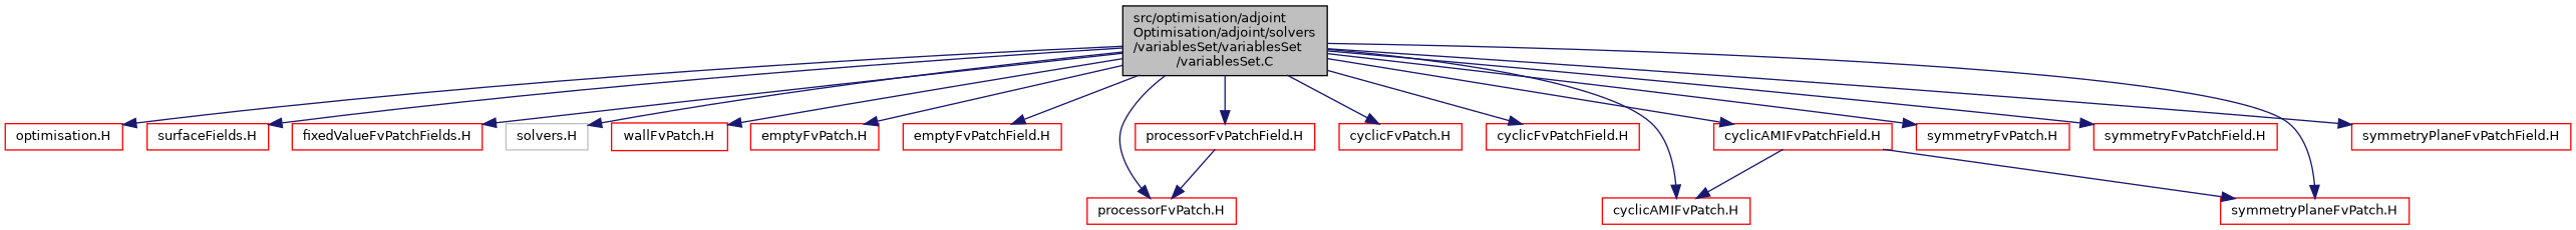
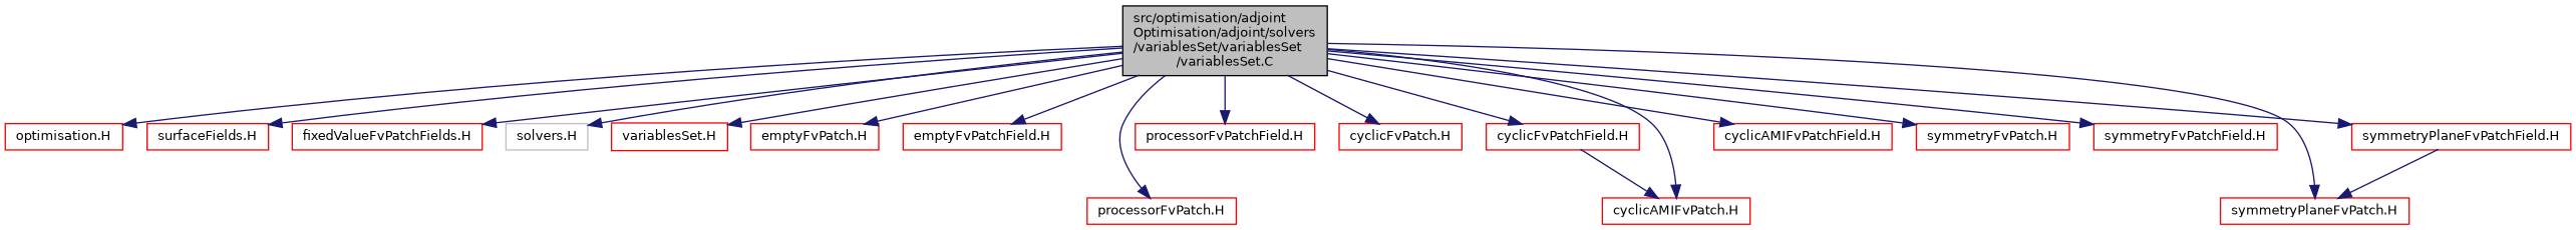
  digraph {
    node [color=red fontname=Helvetica fontsize=10 shape=record]
    edge [color=midnightblue fontname=Helvetica fontsize=10 labelfontname=Helvetica labelfontsize=10 style=solid]
    n1 [color=black fillcolor=grey75 fontcolor=black height=0.2 label="src/optimisation/adjoint\lOptimisation/adjoint/solvers\l/variablesSet/variablesSet\l/variablesSet.C" style=filled width=0.4]
    n2 [height=0.2 label="optimisation.H" width=0.4]
    n3 [height=0.2 label="surfaceFields.H" width=0.4]
    n4 [height=0.2 label="fixedValueFvPatchFields.H" width=0.4]
    n5 [color=grey75 height=0.2 label="solvers.H" width=0.4]
-   n6 [height=0.2 label="wallFvPatch.H" width=0.4]
+   n6 [height=0.2 label="variablesSet.H" width=0.4]
    n7 [height=0.2 label="emptyFvPatch.H" width=0.4]
    n8 [height=0.2 label="emptyFvPatchField.H" width=0.4]
    n9 [height=0.2 label="processorFvPatch.H" width=0.4]
    n10 [height=0.2 label="processorFvPatchField.H" width=0.4]
    n11 [height=0.2 label="cyclicFvPatch.H" width=0.4]
    n12 [height=0.2 label="cyclicFvPatchField.H" width=0.4]
    n13 [height=0.2 label="cyclicAMIFvPatch.H" width=0.4]
    n14 [height=0.2 label="cyclicAMIFvPatchField.H" width=0.4]
    n15 [height=0.2 label="symmetryFvPatch.H" width=0.4]
    n16 [height=0.2 label="symmetryFvPatchField.H" width=0.4]
    n17 [height=0.2 label="symmetryPlaneFvPatch.H" width=0.4]
    n18 [height=0.2 label="symmetryPlaneFvPatchField.H" width=0.4]
    n1 -> n2
    n1 -> n3
    n1 -> n4
    n1 -> n5
    n1 -> n6
    n1 -> n7
    n1 -> n8
    n1 -> n9
    n1 -> n10
    n1 -> n11
    n1 -> n12
    n1 -> n13
    n1 -> n14
    n1 -> n15
    n1 -> n16
    n1 -> n17
    n1 -> n18
-   n10 -> n9
-   n14 -> n13
-   n14 -> n17
+   n12 -> n13
+   n18 -> n17
  }
